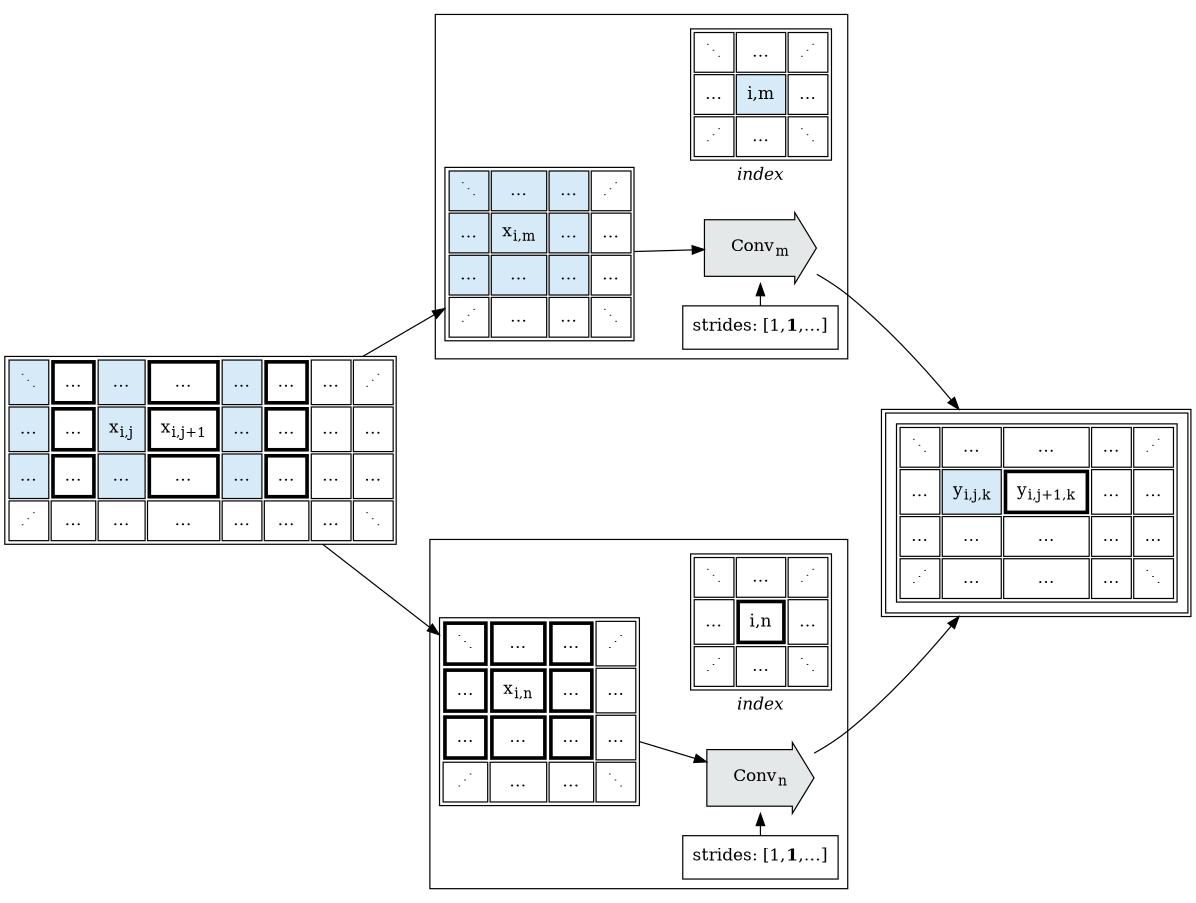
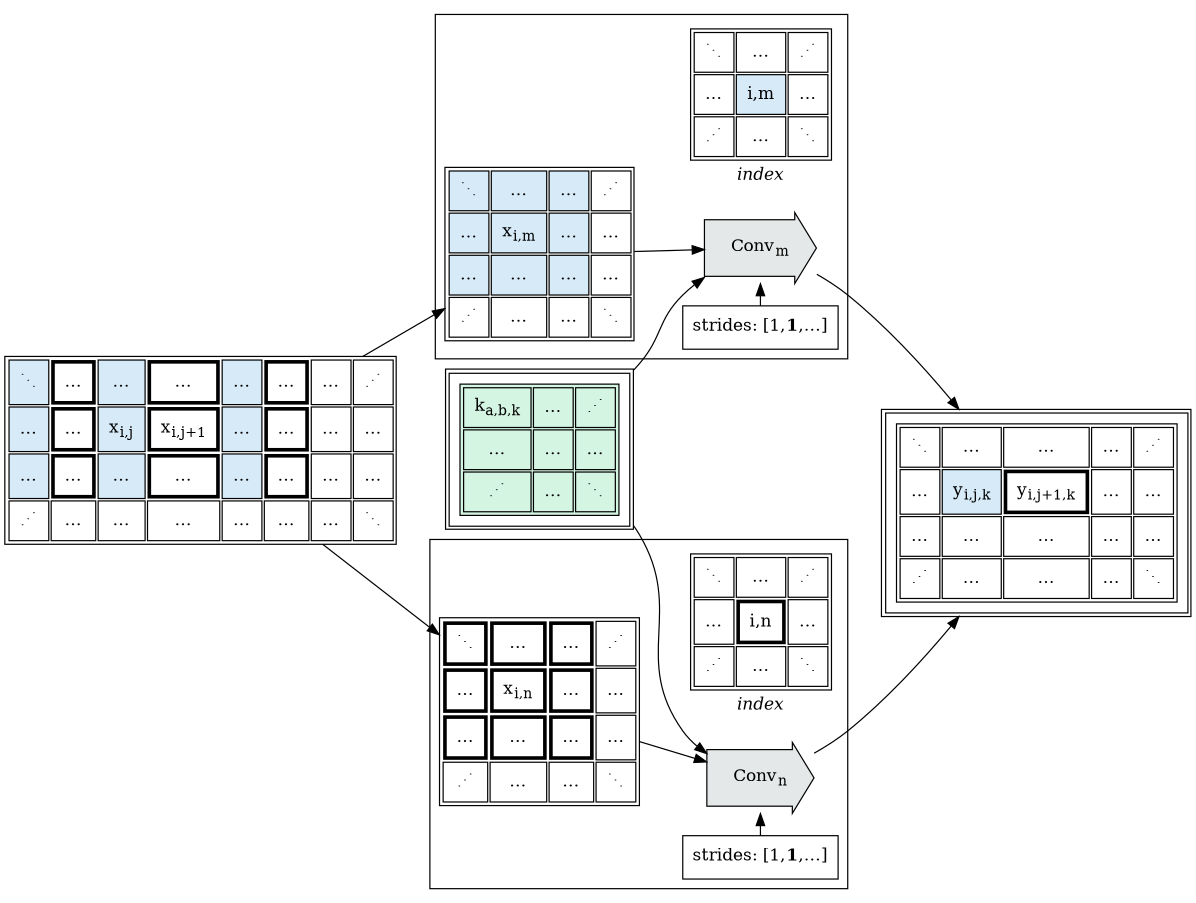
  digraph {
    rankdir=LR
    node [shape=plain]
    n1 [label=<         <table border="0">     <tr><td>        <table cellpadding="8">           <tr>               <td>⋱</td>               <td>…</td>               <td>⋰</td>               </tr>           <tr>               <td>…</td>               <td bgcolor="#D6EAF8">i,m</td>               <td>…</td>               </tr>           <tr>               <td>⋰</td>               <td>…</td>               <td>⋱</td>               </tr>           </table> 	</td></tr>      <tr><td><i>index</i></td></tr>           </table>     >]
    n2 [fillcolor="#E5E8E8" label=<Conv<sub>m</sub>> margin=0.3 shape=rarrow style=filled]
    n3 [label=<strides: [1,<b>1</b>,…]> shape=rectangle]
    n4 [label=<       <table cellpadding="8">           <tr>               <td bgcolor="#D6EAF8">⋱</td>               <td bgcolor="#D6EAF8">…</td>               <td bgcolor="#D6EAF8">…</td>               <td>⋰</td>               </tr>           <tr>               <td bgcolor="#D6EAF8">…</td>               <td bgcolor="#D6EAF8">x<sub>i,m</sub></td>               <td bgcolor="#D6EAF8">…</td>               <td>…</td>               </tr>           <tr>               <td bgcolor="#D6EAF8">…</td>               <td bgcolor="#D6EAF8">…</td>               <td bgcolor="#D6EAF8">…</td>               <td>…</td>               </tr>           <tr>               <td>⋰</td>               <td>…</td>               <td>…</td>               <td>⋱</td>               </tr>           </table>       >]
    n5 [label=<         <table border="0">     <tr><td>        <table cellpadding="8">           <tr>               <td>⋱</td>               <td>…</td>               <td>⋰</td>               </tr>           <tr>               <td>…</td>               <td border="3">i,n</td>               <td>…</td>               </tr>           <tr>               <td>⋰</td>               <td>…</td>               <td>⋱</td>               </tr>           </table> 	</td></tr>      <tr><td><i>index</i></td></tr>           </table>     >]
    n6 [fillcolor="#E5E8E8" label=<Conv<sub>n</sub>> margin=0.3 shape=rarrow style=filled]
    n7 [label=<strides: [1,<b>1</b>,…]> shape=rectangle]
    n8 [label=<       <table cellpadding="8">           <tr>               <td border="3">⋱</td>               <td border="3">…</td>               <td border="3">…</td>               <td>⋰</td>               </tr>           <tr>               <td border="3">…</td>               <td border="3">x<sub>i,n</sub></td>               <td border="3">…</td>               <td>…</td>               </tr>           <tr>               <td border="3">…</td>               <td border="3">…</td>               <td border="3">…</td>               <td>…</td>               </tr>           <tr>               <td>⋰</td>               <td>…</td>               <td>…</td>               <td>⋱</td>               </tr>           </table>       >]
    n9 [label=<       <table cellpadding="8">         <tr><td>        <table cellpadding="8">           <tr>               <td>⋱</td>               <td>…</td>               <td>…</td>               <td>…</td>               <td>⋰</td>               </tr>           <tr>               <td>…</td>               <td bgcolor="#D6EAF8">y<sub>i,j,k</sub></td>               <td border="3">y<sub>i,j+1,k</sub></td>               <td>…</td>               <td>…</td>               </tr>           <tr>               <td>…</td>               <td>…</td>               <td>…</td>               <td>…</td>               <td>…</td>               </tr>           <tr>               <td>⋰</td>               <td>…</td>               <td>…</td>               <td>…</td>               <td>⋱</td>               </tr>           </table>  	  </td></tr>         </table>       >]
    n10 [label=<       <table cellpadding="8">           <tr>               <td bgcolor="#D6EAF8">⋱</td>               <td border="3">…</td>               <td bgcolor="#D6EAF8">…</td>               <td border="3">…</td>               <td bgcolor="#D6EAF8">…</td>               <td border="3">…</td>               <td>…</td>               <td>⋰</td>               </tr>           <tr>               <td bgcolor="#D6EAF8">…</td>               <td border="3">…</td>               <td bgcolor="#D6EAF8">x<sub>i,j</sub></td>               <td border="3">x<sub>i,j+1</sub></td>               <td bgcolor="#D6EAF8">…</td>               <td border="3">…</td>               <td>…</td>               <td>…</td>               </tr>           <tr>               <td bgcolor="#D6EAF8">…</td>               <td border="3">…</td>               <td bgcolor="#D6EAF8">…</td>               <td border="3">…</td>               <td bgcolor="#D6EAF8">…</td>               <td border="3">…</td>               <td>…</td>               <td>…</td>               </tr>           <tr>               <td>⋰</td>               <td>…</td>               <td>…</td>               <td>…</td>               <td>…</td>               <td>…</td>               <td>…</td>               <td>⋱</td>               </tr>           </table>       >]
+   n11 [label=<       <table cellpadding="8">         <tr><td>       <table bgcolor="#D5F5E3" cellpadding="8">           <tr>               <td >k<sub>a,b,k</sub></td>               <td >…</td>               <td>⋰</td>               </tr>           <tr>               <td>…</td>               <td>…</td>               <td>…</td>               </tr>           <tr>           	<td>⋰</td>               <td>…</td>           	<td>⋱</td>               </tr>           </table> 	  </td></tr>         </table>       >]
    subgraph cluster_1 {
      n4
      subgraph sub_2 {
        rank=same
        n1
        n2
        n3
      }
    }
    subgraph cluster_3 {
      n8
      subgraph sub_4 {
        rank=same
        n5
        n6
        n7
      }
    }
    n2 -> n9
    n3 -> n2
    n4 -> n2
    n6 -> n9
    n7 -> n6
    n8 -> n6
    n10 -> n4
    n10 -> n8
+   n11 -> n2
+   n11 -> n6
  }
